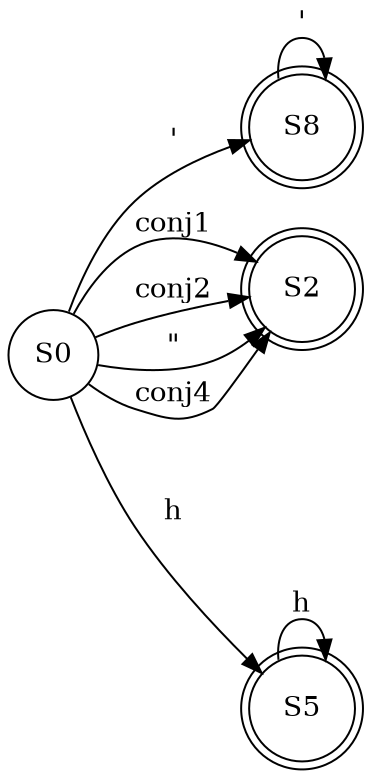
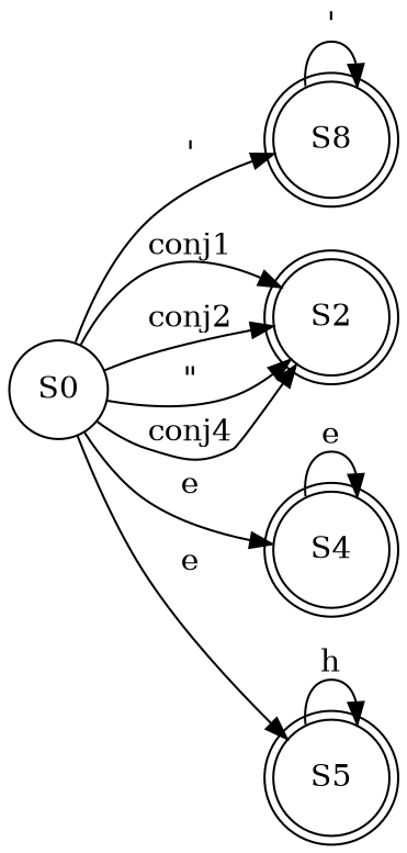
  digraph {
    rankdir=LR
    node [shape=doublecircle]
    n1 [label=S8]
    S0 [shape=circle]
    S2
+   S4
    S5
    n1 -> n1 [label="\'"]
    S0 -> n1 [label="\'"]
    S0 -> S2 [label=conj1]
    S0 -> S2 [label=conj2]
    S0 -> S2 [label="\""]
    S0 -> S2 [label=conj4]
-   S0 -> S5 [label=h]
+   S0 -> S4 [label=e]
+   S0 -> S5 [label=e]
+   S4 -> S4 [label=e]
    S5 -> S5 [label=h]
  }
